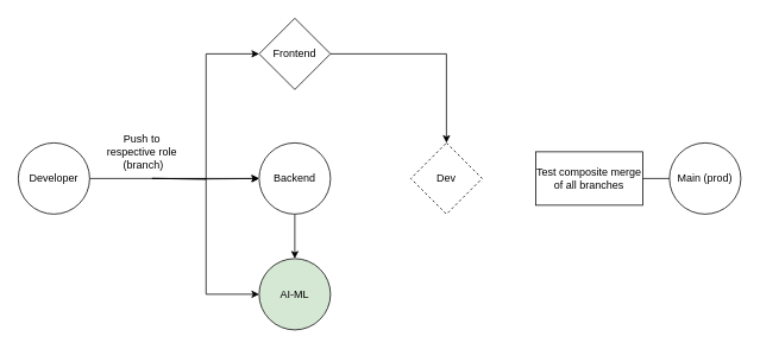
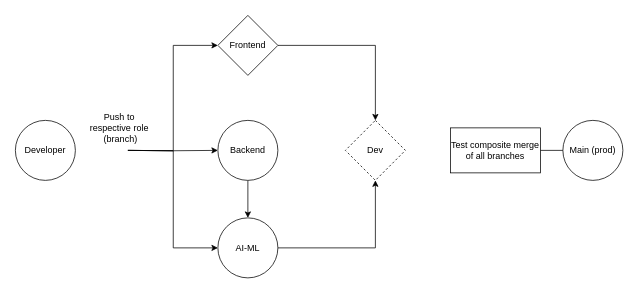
  <mxCell id="0" />
  <mxCell id="1" parent="0" />
  <mxCell id="2" value="" style="edgeStyle=orthogonalEdgeStyle;rounded=0;orthogonalLoop=1;jettySize=auto;html=1;entryX=0;entryY=0.5;entryDx=0;entryDy=0;" edge="1" parent="1" target="8"><mxGeometry relative="1" as="geometry"><mxPoint x="170" y="200" as="sourcePoint" /></mxGeometry></mxCell>
  <mxCell id="3" style="edgeStyle=orthogonalEdgeStyle;rounded=0;orthogonalLoop=1;jettySize=auto;html=1;entryX=0;entryY=0.5;entryDx=0;entryDy=0;" edge="1" parent="1" target="14"><mxGeometry relative="1" as="geometry"><mxPoint x="170" y="200" as="sourcePoint" /></mxGeometry></mxCell>
  <mxCell id="4" style="edgeStyle=orthogonalEdgeStyle;rounded=0;orthogonalLoop=1;jettySize=auto;html=1;entryX=0;entryY=0.5;entryDx=0;entryDy=0;" edge="1" parent="1" target="16"><mxGeometry relative="1" as="geometry"><mxPoint x="170" y="200" as="sourcePoint" /></mxGeometry></mxCell>
- <mxCell id="5" style="edgeStyle=orthogonalEdgeStyle;rounded=0;orthogonalLoop=1;jettySize=auto;html=1;entryX=0;entryY=0.5;entryDx=0;entryDy=0;" edge="1" parent="1" source="6" target="14"><mxGeometry relative="1" as="geometry" /></mxCell>
  <mxCell id="6" value="Developer" style="ellipse;whiteSpace=wrap;html=1;aspect=fixed;" vertex="1" parent="1"><mxGeometry x="20" y="160" width="80" height="80" as="geometry" /></mxCell>
  <mxCell id="7" value="" style="edgeStyle=orthogonalEdgeStyle;rounded=0;orthogonalLoop=1;jettySize=auto;html=1;" edge="1" parent="1" source="8" target="9"><mxGeometry relative="1" as="geometry" /></mxCell>
  <mxCell id="8" value="Frontend" style="rhombus;whiteSpace=wrap;html=1;" vertex="1" parent="1"><mxGeometry x="290" y="20" width="80" height="80" as="geometry" /></mxCell>
  <mxCell id="9" value="Dev" style="rhombus;whiteSpace=wrap;html=1;dashed=1;" vertex="1" parent="1"><mxGeometry x="460" y="160" width="80" height="80" as="geometry" /></mxCell>
  <mxCell id="10" value="" style="edgeStyle=orthogonalEdgeStyle;rounded=0;orthogonalLoop=1;jettySize=auto;html=1;" edge="1" parent="1" source="11"><mxGeometry relative="1" as="geometry"><mxPoint x="820" y="200" as="targetPoint" /></mxGeometry></mxCell>
  <mxCell id="11" value="Test composite merge of all branches" style="whiteSpace=wrap;html=1;" vertex="1" parent="1"><mxGeometry x="600" y="170" width="120" height="60" as="geometry" /></mxCell>
  <mxCell id="12" value="Main (prod)" style="ellipse;whiteSpace=wrap;html=1;" vertex="1" parent="1"><mxGeometry x="750" y="160" width="80" height="80" as="geometry" /></mxCell>
  <mxCell id="13" style="edgeStyle=orthogonalEdgeStyle;rounded=0;orthogonalLoop=1;jettySize=auto;html=1;" edge="1" parent="1" source="14" target="16"><mxGeometry relative="1" as="geometry" /></mxCell>
  <mxCell id="14" value="Backend" style="ellipse;whiteSpace=wrap;html=1;" vertex="1" parent="1"><mxGeometry x="290" y="160" width="80" height="80" as="geometry" /></mxCell>
- <mxCell id="16" value="AI-ML" style="ellipse;whiteSpace=wrap;html=1;fillColor=#d5e8d4;" vertex="1" parent="1"><mxGeometry x="290" y="290" width="80" height="80" as="geometry" /></mxCell>
+ <mxCell id="15" style="edgeStyle=orthogonalEdgeStyle;rounded=0;orthogonalLoop=1;jettySize=auto;html=1;" edge="1" parent="1" source="16" target="9"><mxGeometry relative="1" as="geometry" /></mxCell>
+ <mxCell id="16" value="AI-ML" style="ellipse;whiteSpace=wrap;html=1;" vertex="1" parent="1"><mxGeometry x="290" y="290" width="80" height="80" as="geometry" /></mxCell>
  <mxCell id="17" value="Push to&amp;nbsp;&lt;div&gt;respective role&amp;nbsp;&lt;/div&gt;&lt;div&gt;(branch)&lt;/div&gt;" style="text;html=1;align=center;verticalAlign=middle;resizable=0;points=[];autosize=1;strokeColor=none;fillColor=none;" vertex="1" parent="1"><mxGeometry x="110" y="140" width="100" height="60" as="geometry" /></mxCell>
